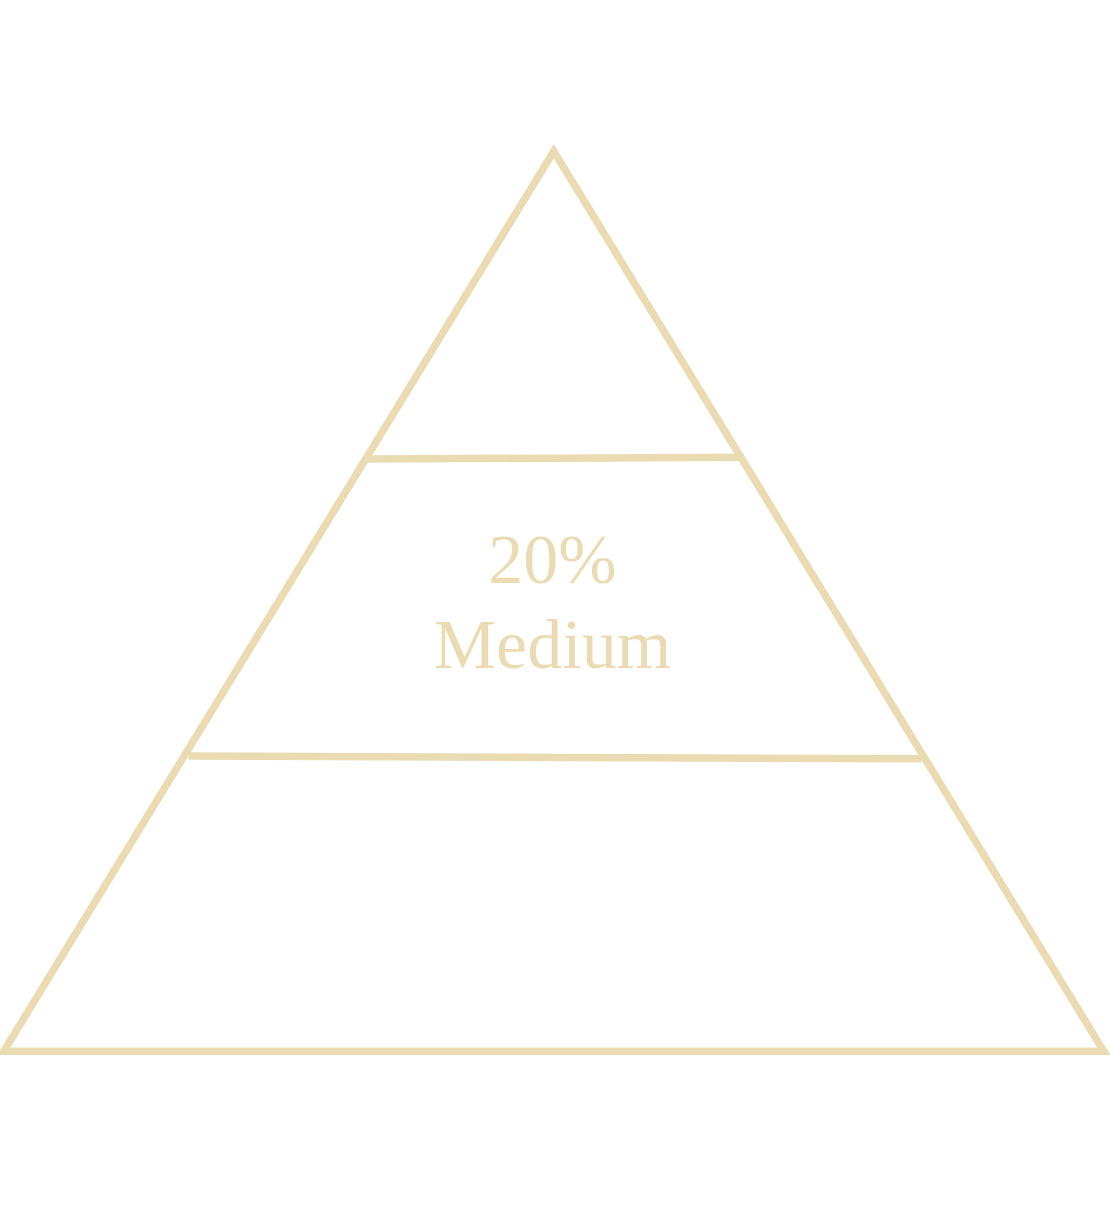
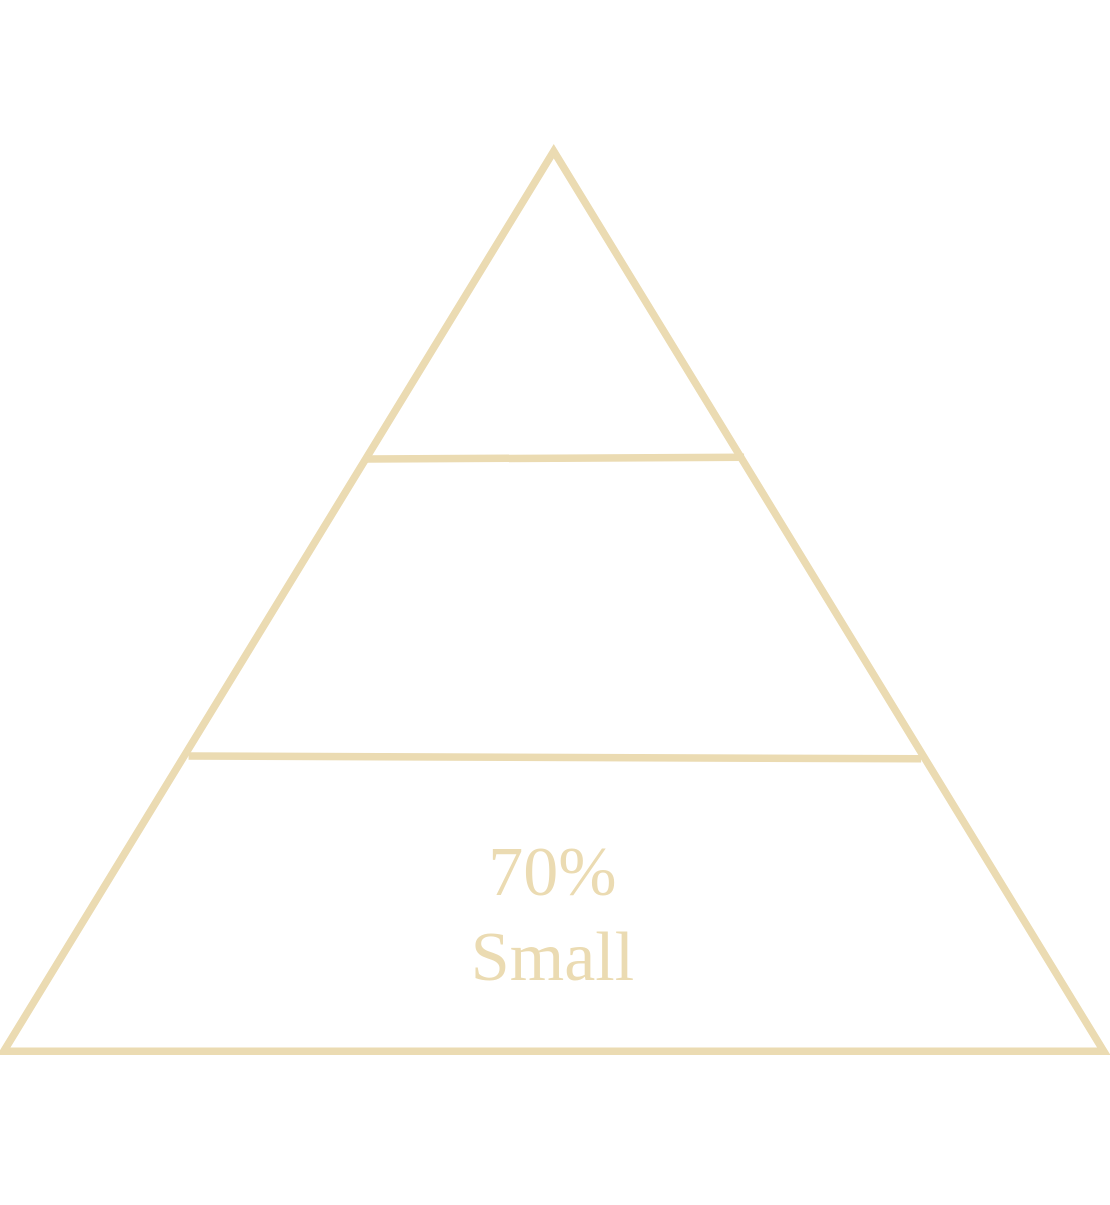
  <mxCell id="0" />
  <mxCell id="1" parent="0" />
  <mxCell id="2" value="" style="triangle;whiteSpace=wrap;html=1;rotation=-90;strokeColor=#EBDBB2;strokeWidth=3;fillColor=none;" vertex="1" parent="1"><mxGeometry x="20" width="360" height="440" as="geometry" y="20" /></mxCell>
  <mxCell id="3" value="" style="endArrow=none;html=1;exitX=0.325;exitY=0.834;exitDx=0;exitDy=0;exitPerimeter=0;entryX=0.328;entryY=0.168;entryDx=0;entryDy=0;entryPerimeter=0;strokeColor=#EBDBB2;strokeWidth=3;" edge="1" parent="1" source="2" target="2"><mxGeometry width="50" height="50" relative="1" as="geometry"><mxPoint x="-20" y="530" as="sourcePoint" /><mxPoint x="30" y="480" as="targetPoint" /></mxGeometry></mxCell>
  <mxCell id="4" value="" style="endArrow=none;html=1;entryX=0.66;entryY=0.673;entryDx=0;entryDy=0;entryPerimeter=0;exitX=0.658;exitY=0.33;exitDx=0;exitDy=0;exitPerimeter=0;strokeColor=#EBDBB2;strokeWidth=3;" edge="1" parent="1" source="2" target="2"><mxGeometry width="50" height="50" relative="1" as="geometry"><mxPoint x="-20" y="530" as="sourcePoint" /><mxPoint x="30" y="480" as="targetPoint" /></mxGeometry></mxCell>
- <mxCell id="6" value="20%&lt;br&gt;Medium" style="text;fontSize=28;align=center;verticalAlign=middle;html=1;fontColor=#EBDBB2;whiteSpace=wrap;fontFamily=Work Sans;FType=g;" vertex="1" parent="1"><mxGeometry x="135" y="202.5" width="130" height="75" as="geometry" /></mxCell>
+ <mxCell id="5" value="70%&lt;br&gt;Small" style="text;fontSize=28;align=center;verticalAlign=middle;html=1;fontColor=#EBDBB2;whiteSpace=wrap;fontFamily=Work Sans;FType=g;" vertex="1" parent="1"><mxGeometry x="140" y="330" width="120" height="69" as="geometry" /></mxCell>
